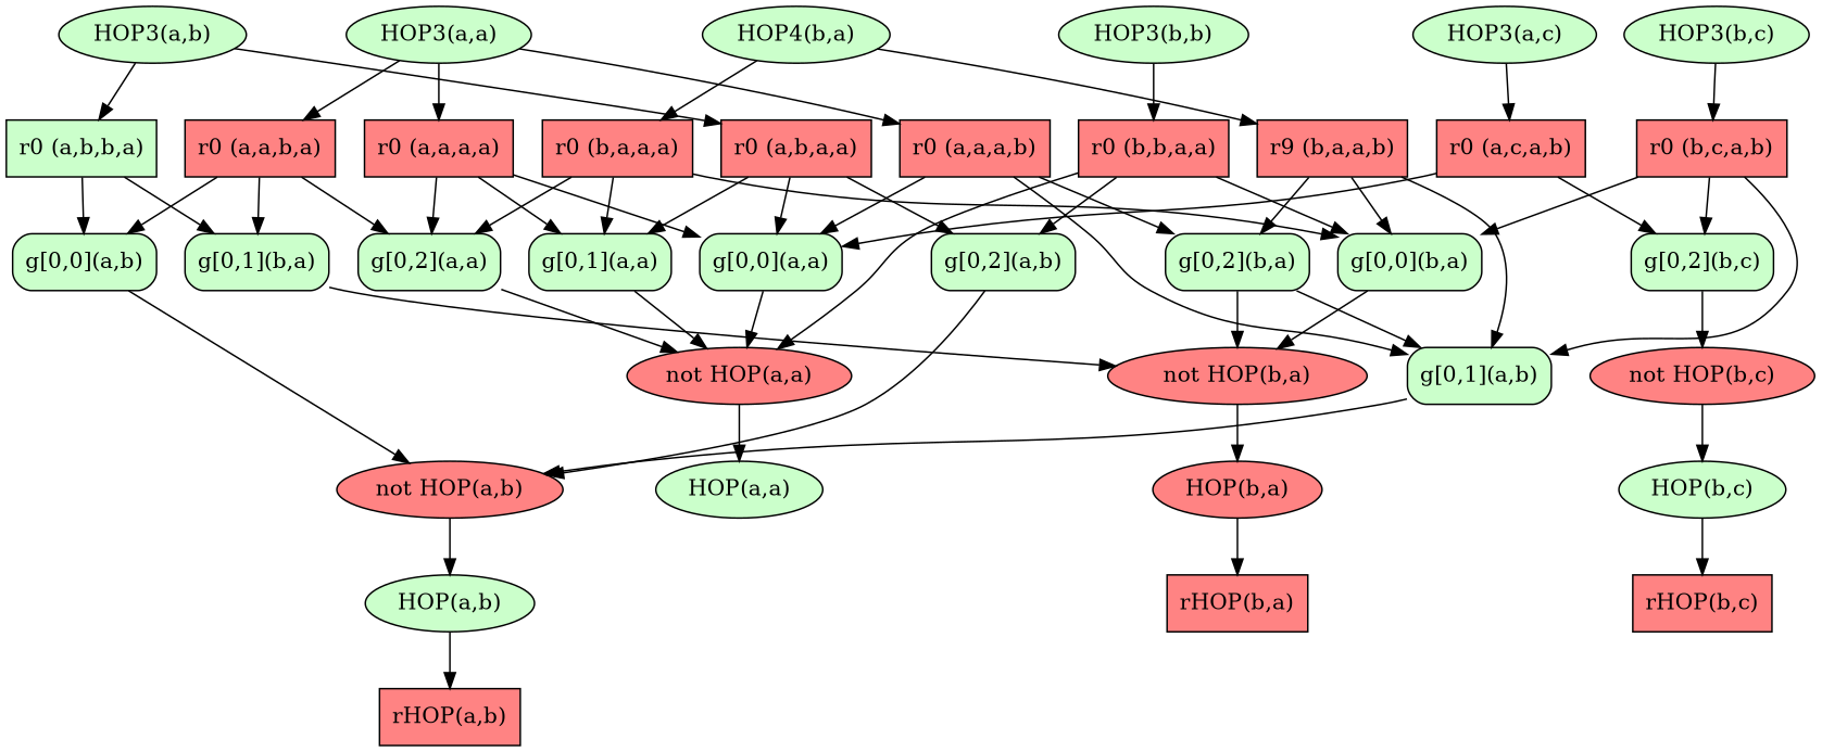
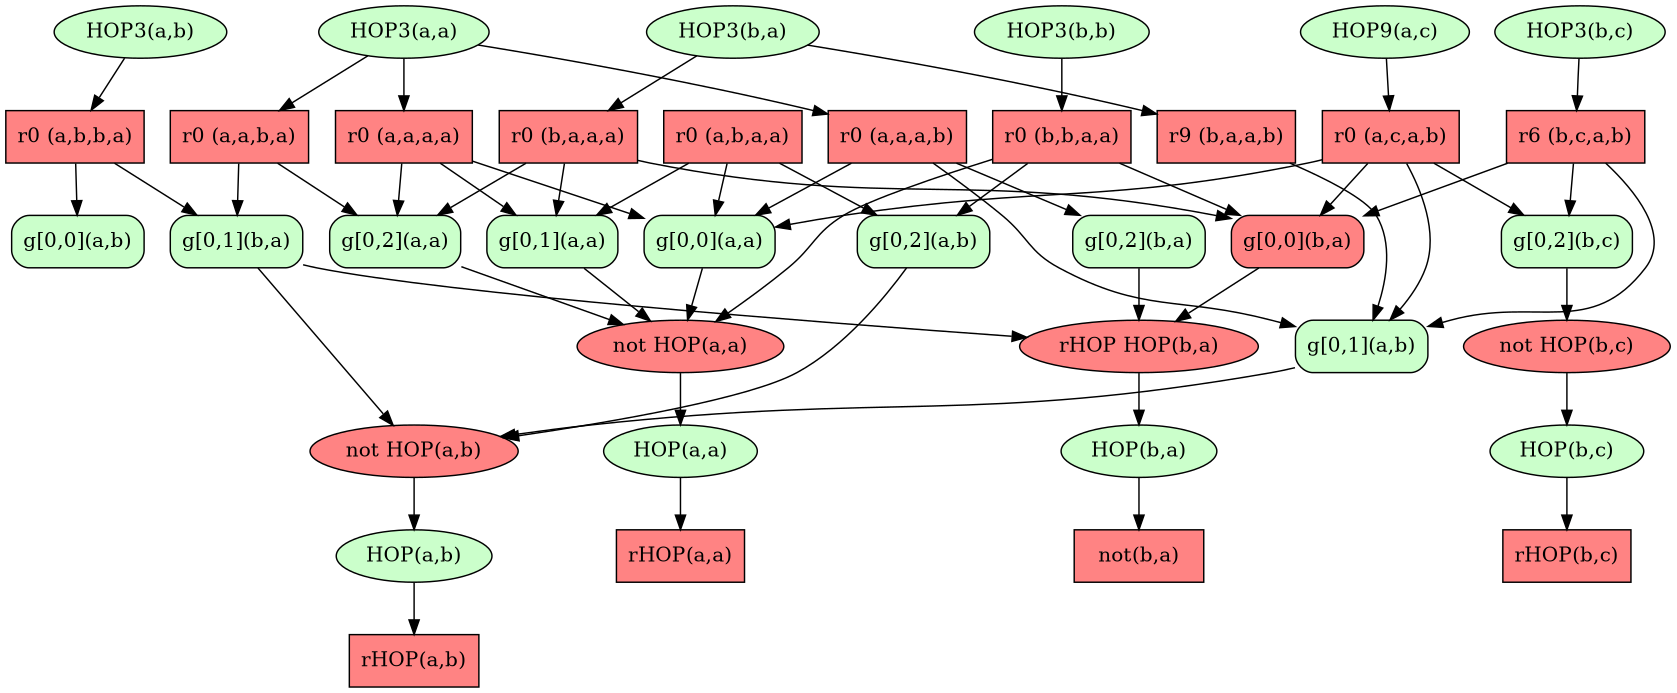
  digraph {
    rankdir=TB
    node [color=black fillcolor="#CBFFCB" shape=box style=filled]
    n1 [fillcolor="#FF8383" label="r0 (a,a,a,b)" texlbl="$r_0(a,a,a,b)$"]
    n2 [label="g[0,1](a,b)" style="rounded,filled" texlbl="$g_{0}^{1}(a,b)$"]
    n3 [label="g[0,2](b,a)" style="rounded,filled" texlbl="$g_{0}^{2}(b,a)$"]
    n4 [label="g[0,0](a,a)" style="rounded,filled" texlbl="$g_{0}^{0}(a,a)$"]
    n5 [fillcolor="#FF8383" label="not HOP(a,b)" shape=ellipse texlbl="$\neg HOP(a,b)$"]
-   n6 [fillcolor="#FF8383" label="not HOP(b,a)" shape=ellipse texlbl="$\neg HOP(b,a)$"]
+   n6 [fillcolor="#FF8383" label="rHOP HOP(b,a)" shape=ellipse texlbl="$\neg HOP(b,a)$"]
    n7 [fillcolor="#FF8383" label="not HOP(a,a)" shape=ellipse texlbl="$\neg HOP(a,a)$"]
    n8 [fillcolor="#FF8383" label="r0 (a,a,a,a)" texlbl="$r_0(a,a,a,a)$"]
    n9 [label="g[0,1](a,a)" style="rounded,filled" texlbl="$g_{0}^{1}(a,a)$"]
    n10 [label="g[0,2](a,a)" style="rounded,filled" texlbl="$g_{0}^{2}(a,a)$"]
    n11 [fillcolor="#FF8383" label="r0 (a,c,a,b)" texlbl="$r_0(a,c,a,b)$"]
    n12 [label="g[0,2](b,c)" style="rounded,filled" texlbl="$g_{0}^{2}(b,c)$"]
    n13 [fillcolor="#FF8383" label="not HOP(b,c)" shape=ellipse texlbl="$\neg HOP(b,c)$"]
    n14 [fillcolor="#FF8383" label="r0 (a,a,b,a)" texlbl="$r_0(a,a,b,a)$"]
    n15 [label="g[0,1](b,a)" style="rounded,filled" texlbl="$g_{0}^{1}(b,a)$"]
    n16 [label="g[0,0](a,b)" style="rounded,filled" texlbl="$g_{0}^{0}(a,b)$"]
    n17 [fillcolor="#FF8383" label="r0 (b,a,a,a)" texlbl="$r_0(b,a,a,a)$"]
-   n18 [label="g[0,0](b,a)" style="rounded,filled" texlbl="$g_{0}^{0}(b,a)$"]
+   n18 [fillcolor="#FF8383" label="g[0,0](b,a)" style="rounded,filled" texlbl="$g_{0}^{0}(b,a)$"]
    n19 [fillcolor="#FF8383" label="r9 (b,a,a,b)" texlbl="$r_0(b,a,a,b)$"]
    n20 [fillcolor="#FF8383" label="r0 (b,b,a,a)" texlbl="$r_0(b,b,a,a)$"]
    n21 [label="g[0,2](a,b)" style="rounded,filled" texlbl="$g_{0}^{2}(a,b)$"]
-   n22 [fillcolor="#FF8383" label="r0 (b,c,a,b)" texlbl="$r_0(b,c,a,b)$"]
+   n22 [fillcolor="#FF8383" label="r6 (b,c,a,b)" texlbl="$r_0(b,c,a,b)$"]
    n23 [fillcolor="#FF8383" label="r0 (a,b,a,a)" texlbl="$r_0(a,b,a,a)$"]
-   n24 [label="r0 (a,b,b,a)" texlbl="$r_0(a,b,b,a)$"]
+   n24 [fillcolor="#FF8383" label="r0 (a,b,b,a)" texlbl="$r_0(a,b,b,a)$"]
    n25 [label="HOP(a,b)" shape=ellipse texlbl="$HOP(a,b)$"]
    n26 [label="HOP(a,a)" shape=ellipse texlbl="$HOP(a,a)$"]
-   n27 [fillcolor="#FF8383" label="HOP(b,a)" shape=ellipse texlbl="$HOP(b,a)$"]
+   n27 [label="HOP(b,a)" shape=ellipse texlbl="$HOP(b,a)$"]
    n28 [label="HOP(b,c)" shape=ellipse texlbl="$HOP(b,c)$"]
-   n29 [label="HOP3(a,c)" shape=ellipse texlbl="$HOP3(a,c)$"]
+   n29 [label="HOP9(a,c)" shape=ellipse texlbl="$HOP3(a,c)$"]
+   n30 [fillcolor="#FF8383" label="rHOP(a,a)" texlbl="$rHOP(a,a)$"]
    n31 [label="HOP3(a,a)" shape=ellipse texlbl="$HOP3(a,a)$"]
-   n32 [label="HOP4(b,a)" shape=ellipse texlbl="$HOP3(b,a)$"]
+   n32 [label="HOP3(b,a)" shape=ellipse texlbl="$HOP3(b,a)$"]
    n33 [fillcolor="#FF8383" label="rHOP(b,c)" texlbl="$rHOP(b,c)$"]
    n34 [label="HOP3(a,b)" shape=ellipse texlbl="$HOP3(a,b)$"]
    n35 [fillcolor="#FF8383" label="rHOP(a,b)" texlbl="$rHOP(a,b)$"]
    n36 [label="HOP3(b,b)" shape=ellipse texlbl="$HOP3(b,b)$"]
    n37 [label="HOP3(b,c)" shape=ellipse texlbl="$HOP3(b,c)$"]
-   n38 [fillcolor="#FF8383" label="rHOP(b,a)" texlbl="$rHOP(b,a)$"]
+   n38 [fillcolor="#FF8383" label="not(b,a)" texlbl="$rHOP(b,a)$"]
    n1 -> n2
    n1 -> n3
    n1 -> n4
    n2 -> n5
    n3 -> n6
    n4 -> n7
    n5 -> n25
    n6 -> n27
    n7 -> n26
    n8 -> n4
    n8 -> n9
    n8 -> n10
    n9 -> n7
    n10 -> n7
-   n3 -> n2
+   n11 -> n2
    n11 -> n4
    n11 -> n12
    n12 -> n13
    n13 -> n28
    n14 -> n10
    n14 -> n15
-   n14 -> n16
    n15 -> n6
-   n16 -> n5
+   n15 -> n5
    n17 -> n9
    n17 -> n10
    n17 -> n18
    n18 -> n6
    n19 -> n2
-   n19 -> n3
-   n19 -> n18
+   n11 -> n18
    n20 -> n7
    n20 -> n18
    n20 -> n21
    n21 -> n5
    n22 -> n2
    n22 -> n12
    n22 -> n18
    n23 -> n4
    n23 -> n9
    n23 -> n21
    n24 -> n15
    n24 -> n16
    n25 -> n35
+   n26 -> n30
    n27 -> n38
    n28 -> n33
    n29 -> n11
    n31 -> n1
    n31 -> n8
    n31 -> n14
    n32 -> n17
    n32 -> n19
-   n34 -> n23
    n34 -> n24
    n36 -> n20
    n37 -> n22
  }
